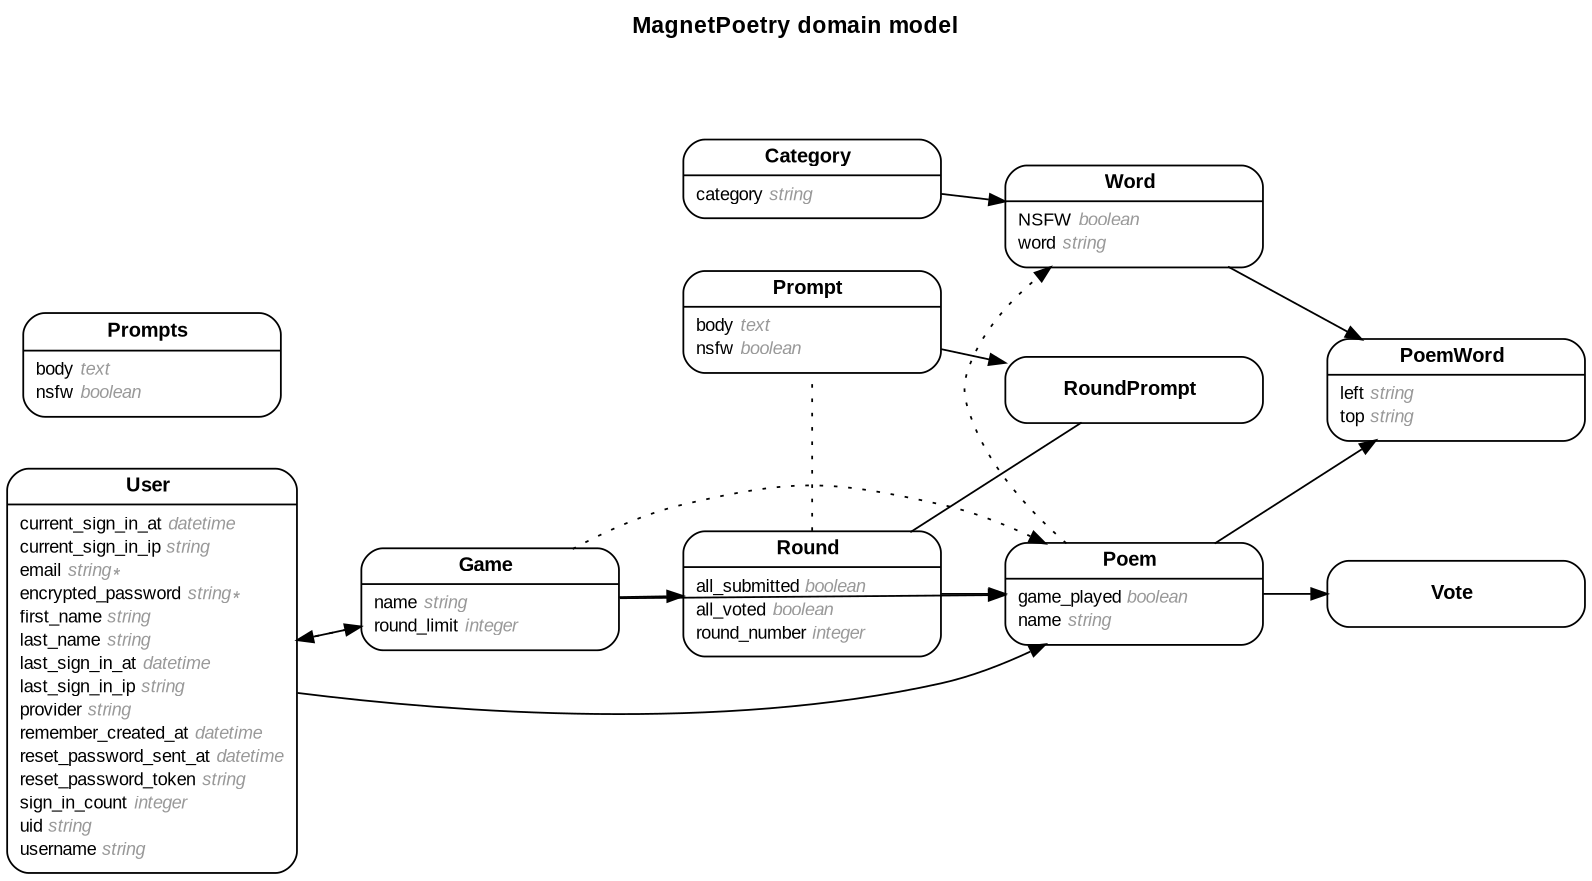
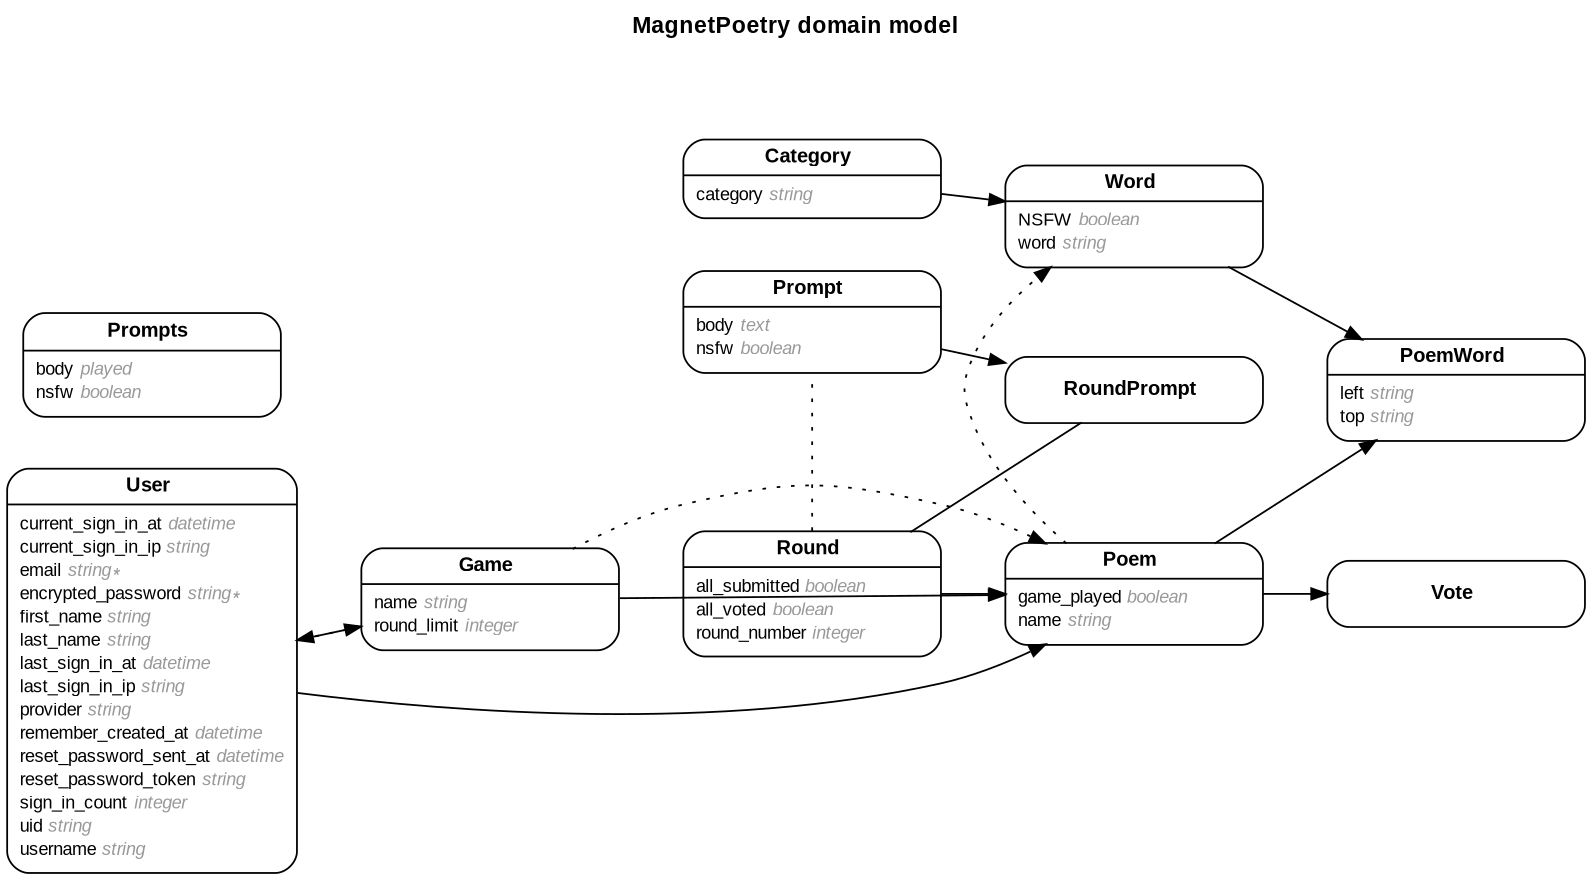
  digraph {
    concentrate=true
    fontname="Arial Bold"
    fontsize=13
    label="MagnetPoetry domain model\n\n"
    labelloc=t
    nodesep=0.4
    rankdir=LR
    ranksep=0.5
    node [fontname=Arial fontsize=10 margin="0.07,0.05" penwidth=1.0 shape=Mrecord]
    edge [arrowhead=normal arrowsize=0.9 arrowtail=none dir=both fontname=Arial fontsize=7 labelangle=32 labeldistance=1.8 penwidth=1.0 weight=2]
    n1 [label=<<table border="0" align="center" cellspacing="0.5" cellpadding="0" width="134">   <tr><td align="center" valign="bottom" width="130"><font face="Arial Bold" point-size="11">Category</font></td></tr> </table> | <table border="0" align="left" cellspacing="2" cellpadding="0" width="134">   <tr><td align="left" width="130" port="category">category <font face="Arial Italic" color="grey60">string</font></td></tr> </table> >]
    n2 [label=<<table border="0" align="center" cellspacing="0.5" cellpadding="0" width="134">   <tr><td align="center" valign="bottom" width="130"><font face="Arial Bold" point-size="11">Word</font></td></tr> </table> | <table border="0" align="left" cellspacing="2" cellpadding="0" width="134">   <tr><td align="left" width="130" port="NSFW">NSFW <font face="Arial Italic" color="grey60">boolean</font></td></tr>   <tr><td align="left" width="130" port="word">word <font face="Arial Italic" color="grey60">string</font></td></tr> </table> >]
    n3 [label=<<table border="0" align="center" cellspacing="0.5" cellpadding="0" width="134">   <tr><td align="center" valign="bottom" width="130"><font face="Arial Bold" point-size="11">PoemWord</font></td></tr> </table> | <table border="0" align="left" cellspacing="2" cellpadding="0" width="134">   <tr><td align="left" width="130" port="left">left <font face="Arial Italic" color="grey60">string</font></td></tr>   <tr><td align="left" width="130" port="top">top <font face="Arial Italic" color="grey60">string</font></td></tr> </table> >]
    n4 [label=<<table border="0" align="center" cellspacing="0.5" cellpadding="0" width="134">   <tr><td align="center" valign="bottom" width="130"><font face="Arial Bold" point-size="11">Game</font></td></tr> </table> | <table border="0" align="left" cellspacing="2" cellpadding="0" width="134">   <tr><td align="left" width="130" port="name">name <font face="Arial Italic" color="grey60">string</font></td></tr>   <tr><td align="left" width="130" port="round_limit">round_limit <font face="Arial Italic" color="grey60">integer</font></td></tr> </table> >]
    n5 [label=<<table border="0" align="center" cellspacing="0.5" cellpadding="0" width="134">   <tr><td align="center" valign="bottom" width="130"><font face="Arial Bold" point-size="11">Poem</font></td></tr> </table> | <table border="0" align="left" cellspacing="2" cellpadding="0" width="134">   <tr><td align="left" width="130" port="game_played">game_played <font face="Arial Italic" color="grey60">boolean</font></td></tr>   <tr><td align="left" width="130" port="name">name <font face="Arial Italic" color="grey60">string</font></td></tr> </table> >]
    n6 [label=<<table border="0" align="center" cellspacing="0.5" cellpadding="0" width="134">   <tr><td align="center" valign="bottom" width="130"><font face="Arial Bold" point-size="11">Round</font></td></tr> </table> | <table border="0" align="left" cellspacing="2" cellpadding="0" width="134">   <tr><td align="left" width="130" port="all_submitted">all_submitted <font face="Arial Italic" color="grey60">boolean</font></td></tr>   <tr><td align="left" width="130" port="all_voted">all_voted <font face="Arial Italic" color="grey60">boolean</font></td></tr>   <tr><td align="left" width="130" port="round_number">round_number <font face="Arial Italic" color="grey60">integer</font></td></tr> </table> >]
    n7 [label=<<table border="0" align="center" cellspacing="0.5" cellpadding="0" width="134">   <tr><td align="center" valign="bottom" width="130"><font face="Arial Bold" point-size="11">User</font></td></tr> </table> | <table border="0" align="left" cellspacing="2" cellpadding="0" width="134">   <tr><td align="left" width="130" port="current_sign_in_at">current_sign_in_at <font face="Arial Italic" color="grey60">datetime</font></td></tr>   <tr><td align="left" width="130" port="current_sign_in_ip">current_sign_in_ip <font face="Arial Italic" color="grey60">string</font></td></tr>   <tr><td align="left" width="130" port="email">email <font face="Arial Italic" color="grey60">string ∗</font></td></tr>   <tr><td align="left" width="130" port="encrypted_password">encrypted_password <font face="Arial Italic" color="grey60">string ∗</font></td></tr>   <tr><td align="left" width="130" port="first_name">first_name <font face="Arial Italic" color="grey60">string</font></td></tr>   <tr><td align="left" width="130" port="last_name">last_name <font face="Arial Italic" color="grey60">string</font></td></tr>   <tr><td align="left" width="130" port="last_sign_in_at">last_sign_in_at <font face="Arial Italic" color="grey60">datetime</font></td></tr>   <tr><td align="left" width="130" port="last_sign_in_ip">last_sign_in_ip <font face="Arial Italic" color="grey60">string</font></td></tr>   <tr><td align="left" width="130" port="provider">provider <font face="Arial Italic" color="grey60">string</font></td></tr>   <tr><td align="left" width="130" port="remember_created_at">remember_created_at <font face="Arial Italic" color="grey60">datetime</font></td></tr>   <tr><td align="left" width="130" port="reset_password_sent_at">reset_password_sent_at <font face="Arial Italic" color="grey60">datetime</font></td></tr>   <tr><td align="left" width="130" port="reset_password_token">reset_password_token <font face="Arial Italic" color="grey60">string</font></td></tr>   <tr><td align="left" width="130" port="sign_in_count">sign_in_count <font face="Arial Italic" color="grey60">integer</font></td></tr>   <tr><td align="left" width="130" port="uid">uid <font face="Arial Italic" color="grey60">string</font></td></tr>   <tr><td align="left" width="130" port="username">username <font face="Arial Italic" color="grey60">string</font></td></tr> </table> >]
    n8 [label=<<table border="0" align="center" cellspacing="0.5" cellpadding="0" width="134">   <tr><td align="center" valign="bottom" width="130"><font face="Arial Bold" point-size="11">Vote</font></td></tr> </table> >]
    n9 [label=<<table border="0" align="center" cellspacing="0.5" cellpadding="0" width="134">   <tr><td align="center" valign="bottom" width="130"><font face="Arial Bold" point-size="11">Prompt</font></td></tr> </table> | <table border="0" align="left" cellspacing="2" cellpadding="0" width="134">   <tr><td align="left" width="130" port="body">body <font face="Arial Italic" color="grey60">text</font></td></tr>   <tr><td align="left" width="130" port="nsfw">nsfw <font face="Arial Italic" color="grey60">boolean</font></td></tr> </table> >]
    n10 [label=<<table border="0" align="center" cellspacing="0.5" cellpadding="0" width="134">   <tr><td align="center" valign="bottom" width="130"><font face="Arial Bold" point-size="11">RoundPrompt</font></td></tr> </table> >]
-   n11 [label=<<table border="0" align="center" cellspacing="0.5" cellpadding="0" width="134">   <tr><td align="center" valign="bottom" width="130"><font face="Arial Bold" point-size="11">Prompts</font></td></tr> </table> | <table border="0" align="left" cellspacing="2" cellpadding="0" width="134">   <tr><td align="left" width="130" port="body">body <font face="Arial Italic" color="grey60">text</font></td></tr>   <tr><td align="left" width="130" port="nsfw">nsfw <font face="Arial Italic" color="grey60">boolean</font></td></tr> </table> >]
+   n11 [label=<<table border="0" align="center" cellspacing="0.5" cellpadding="0" width="134">   <tr><td align="center" valign="bottom" width="130"><font face="Arial Bold" point-size="11">Prompts</font></td></tr> </table> | <table border="0" align="left" cellspacing="2" cellpadding="0" width="134">   <tr><td align="left" width="130" port="body">body <font face="Arial Italic" color="grey60">played</font></td></tr>   <tr><td align="left" width="130" port="nsfw">nsfw <font face="Arial Italic" color="grey60">boolean</font></td></tr> </table> >]
    n1 -> n2
    n2 -> n3
    n4 -> n5 [constraint=false style=dotted weight=1]
    n4 -> n5 [weight=1]
-   n4 -> n6
    n4 -> n7 [constraint=false style=dotted weight=1]
    n5 -> n2 [constraint=false style=dotted weight=1]
    n5 -> n3
    n5 -> n8
    n6 -> n5
    n6 -> n9 [arrowhead=none constraint=false style=dotted weight=1]
    n6 -> n10 [arrowhead=none]
    n7 -> n4
    n7 -> n5
    n9 -> n10
  }
